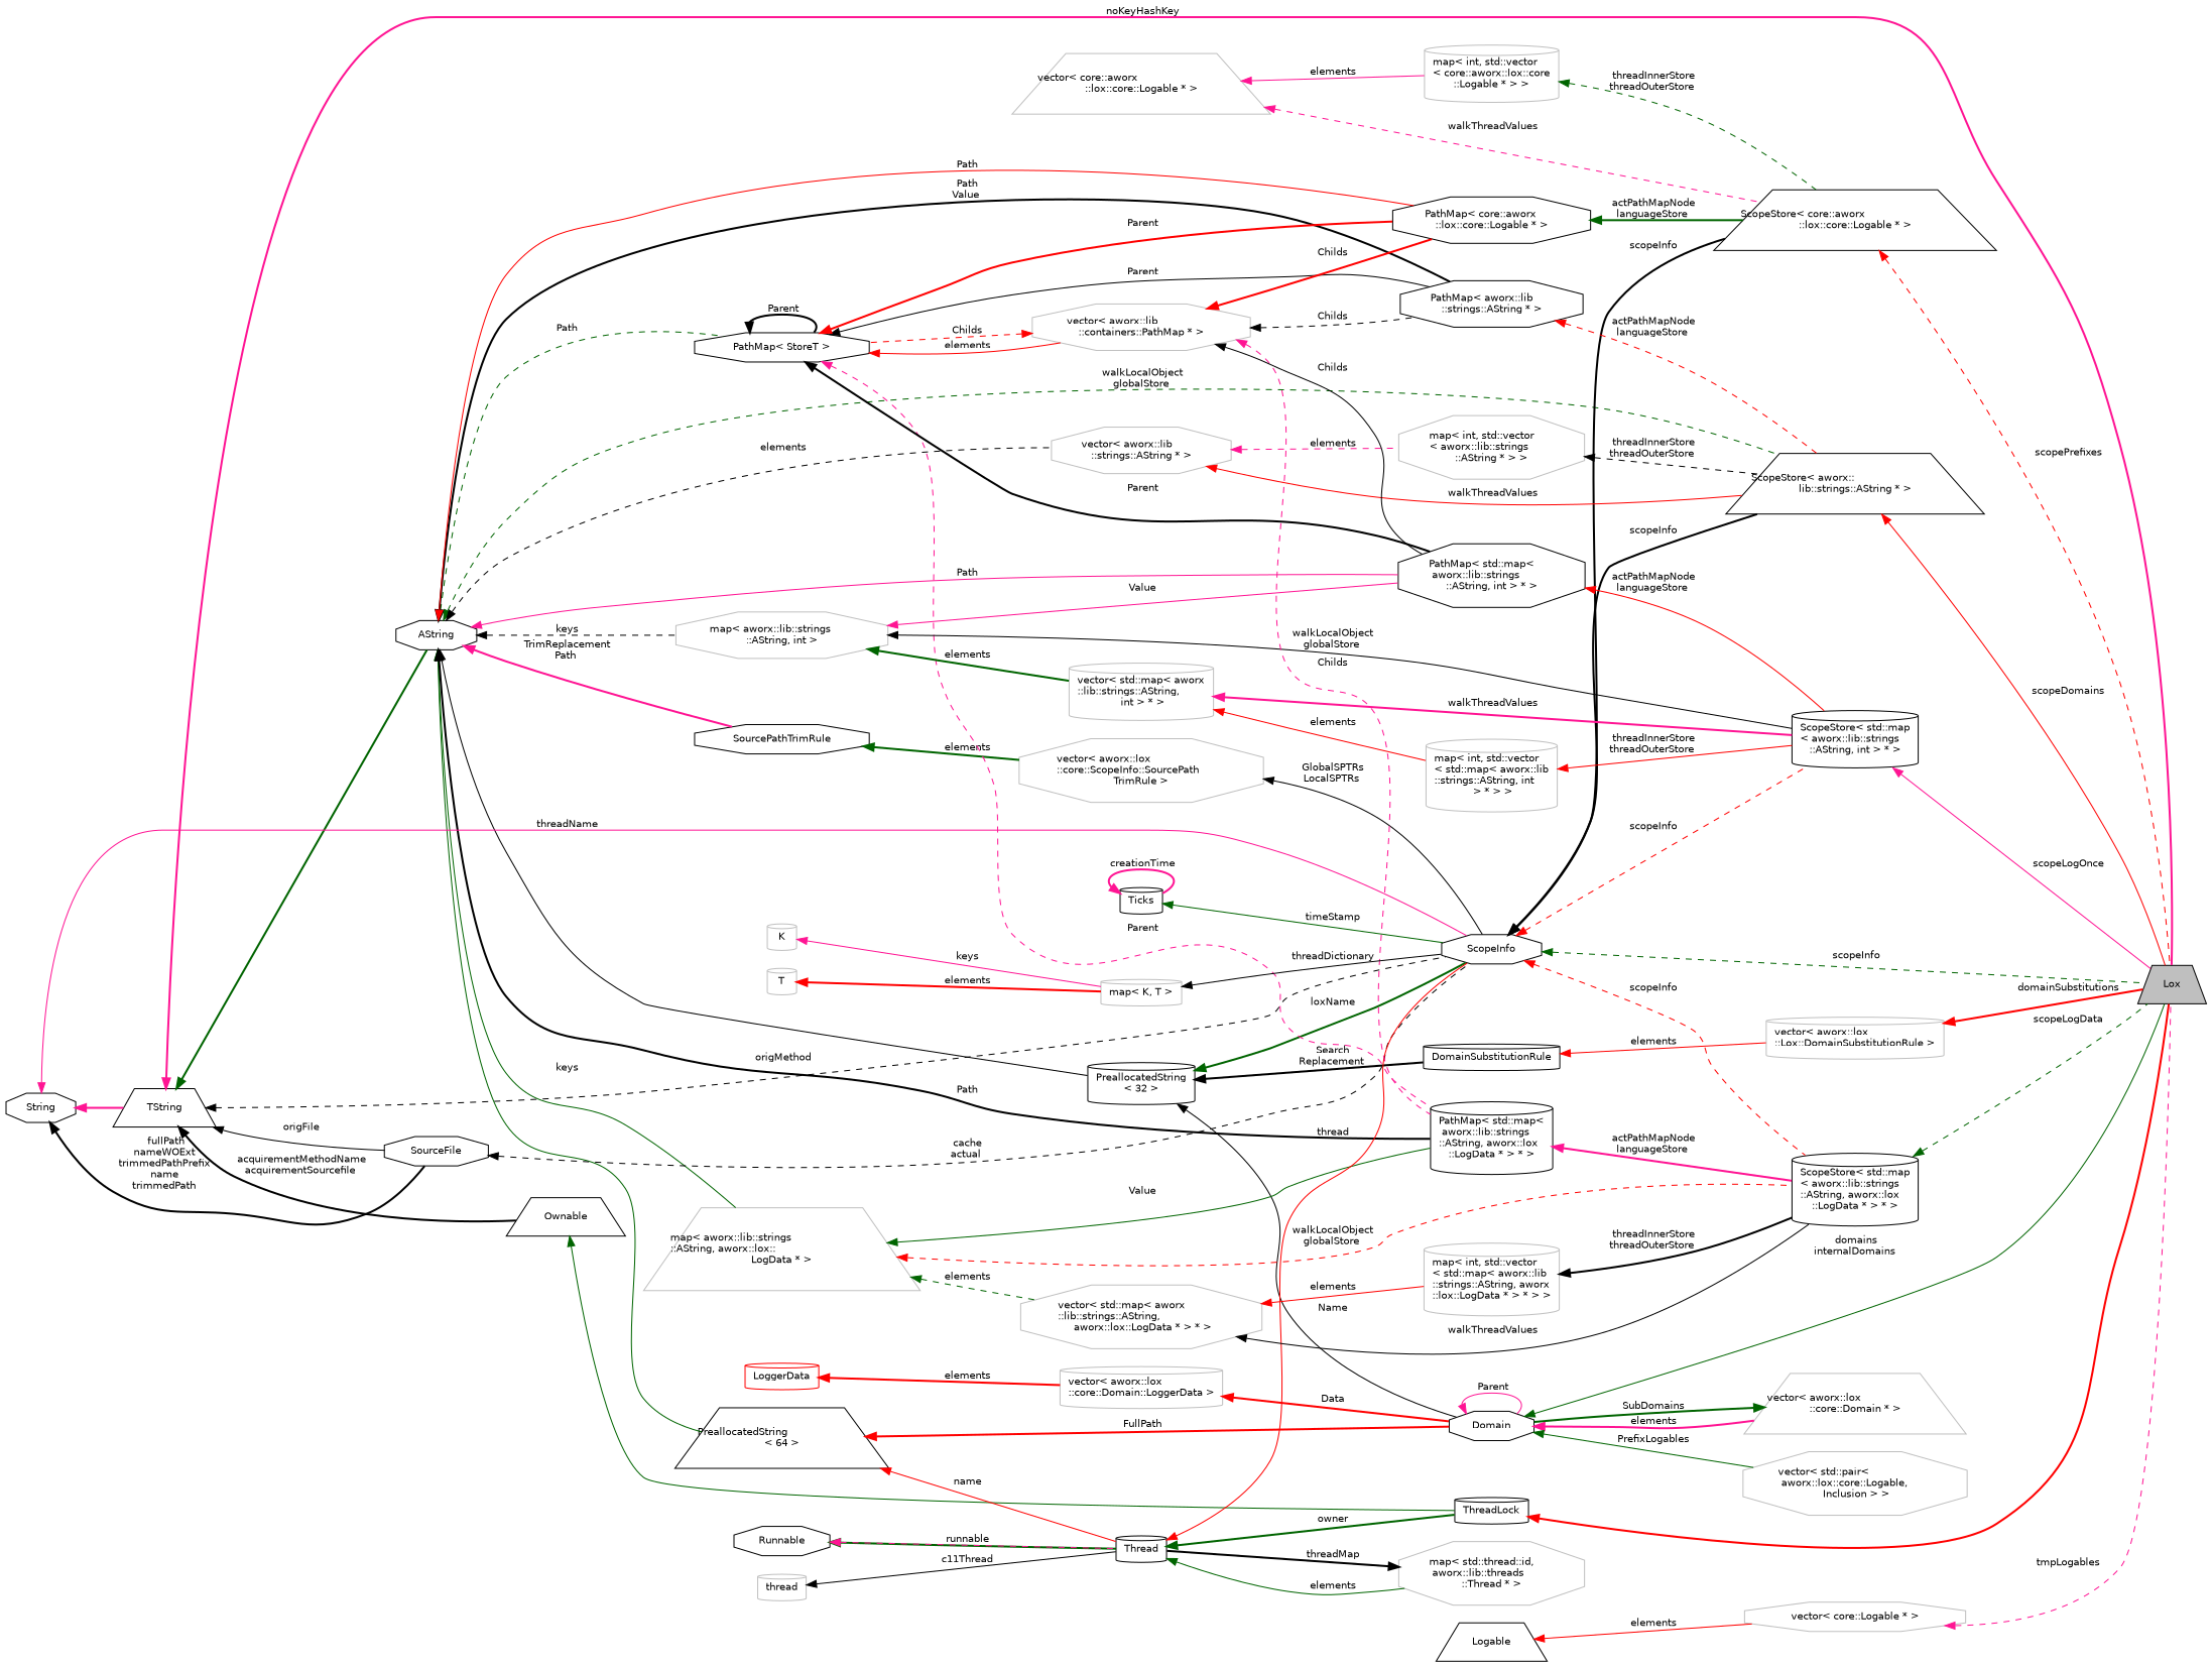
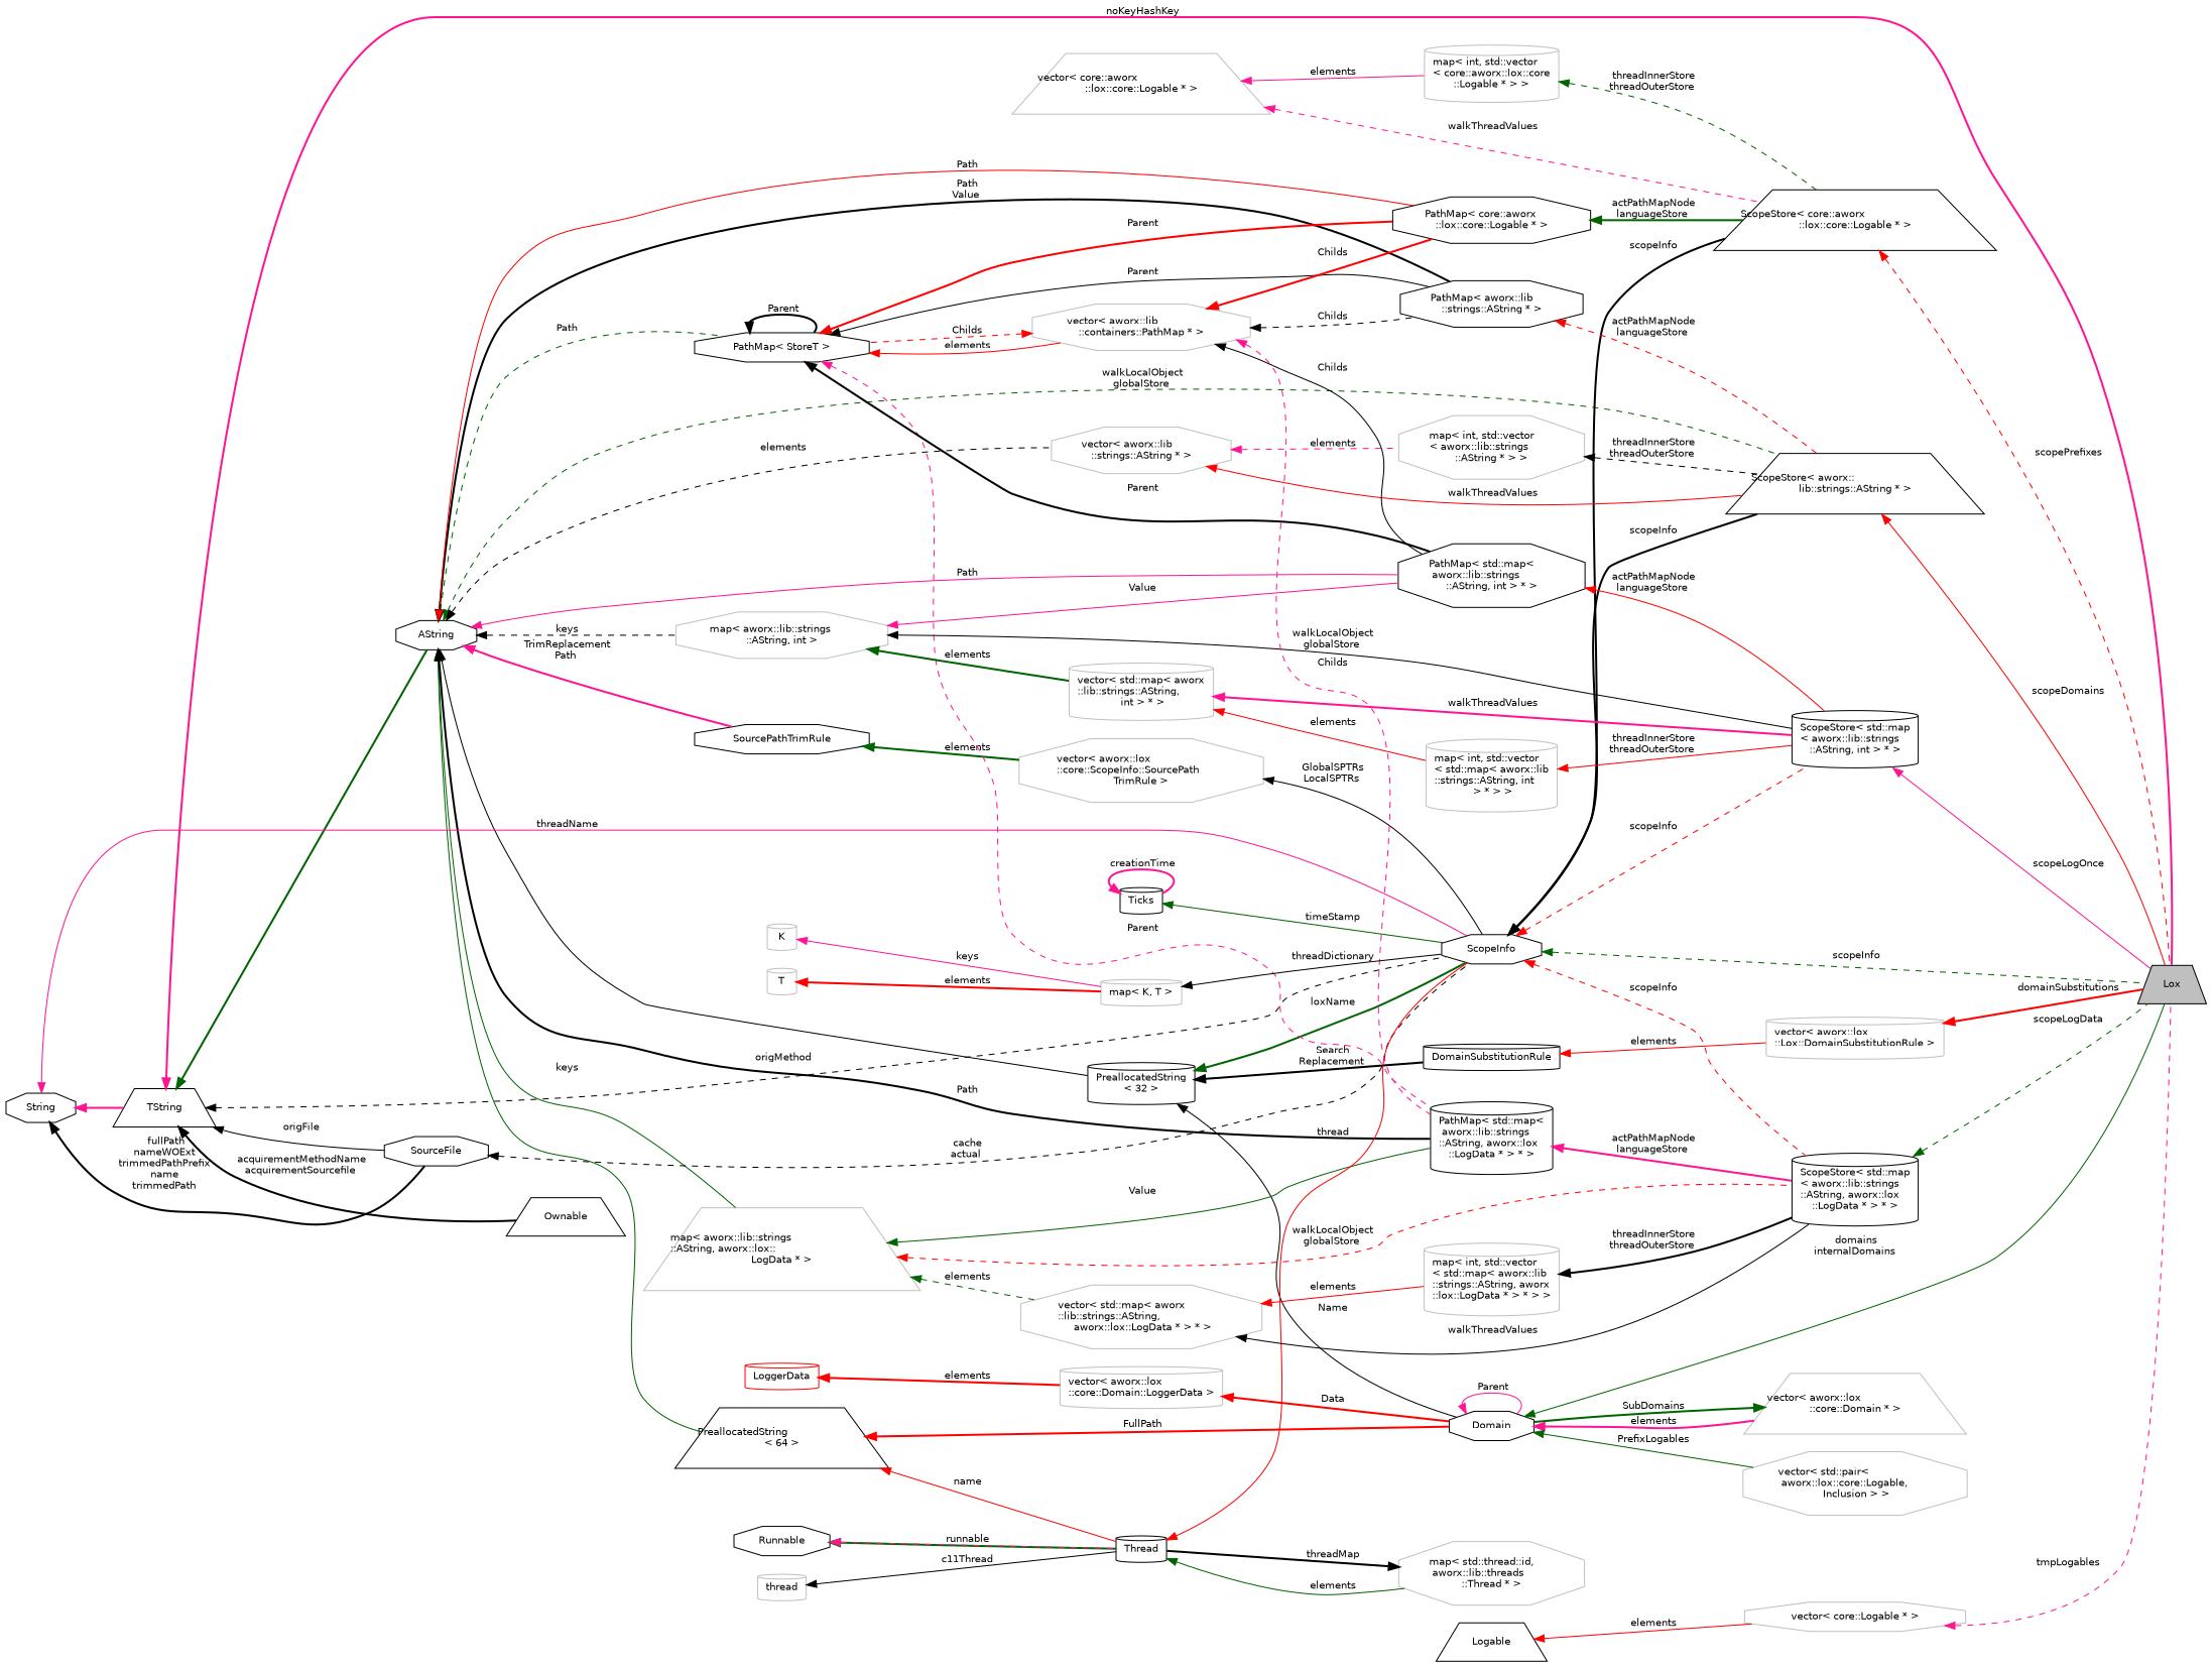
  digraph {
    rankdir=LR
    node [color=black fillcolor=white fontname=Helvetica fontsize=10 shape=octagon style=filled]
    edge [color=black dir=back fontname=Helvetica fontsize=10 labelfontname=Helvetica labelfontsize=10 style=solid]
    n1 [fillcolor=grey75 fontcolor=black height=0.2 label=Lox shape=trapezium width=0.4]
-   n2 [height=0.2 label=ThreadLock shape=cylinder width=0.4]
    n3 [height=0.2 label=Ownable shape=trapezium width=0.4]
    n4 [height=0.2 label=TString shape=trapezium width=0.4]
    n5 [height=0.2 label=AString width=0.4]
    n6 [height=0.2 label=ScopeInfo width=0.4]
    n7 [height=0.2 label=SourceFile width=0.4]
    n8 [height=0.2 label="PreallocatedString\l\< 64 \>" shape=trapezium width=0.4]
    n9 [height=0.2 label=SourcePathTrimRule width=0.4]
    n10 [height=0.2 label="PreallocatedString\l\< 32 \>" shape=cylinder width=0.4]
    n11 [color=grey75 height=0.2 label="map\< aworx::lib::strings\l::AString, aworx::lox::\lLogData * \>" shape=trapezium width=0.4]
    n12 [height=0.2 label="PathMap\< std::map\<\l aworx::lib::strings\l::AString, aworx::lox\l::LogData * \> * \>" shape=cylinder width=0.4]
    n13 [height=0.2 label="PathMap\< StoreT \>" width=0.4]
    n14 [height=0.2 label="ScopeStore\< aworx::\llib::strings::AString * \>" shape=trapezium width=0.4]
    n15 [height=0.2 label="PathMap\< aworx::lib\l::strings::AString * \>" width=0.4]
    n16 [color=grey75 height=0.2 label="vector\< aworx::lib\l::strings::AString * \>" width=0.4]
    n17 [color=grey75 height=0.2 label="map\< aworx::lib::strings\l::AString, int \>" width=0.4]
    n18 [height=0.2 label="PathMap\< std::map\<\l aworx::lib::strings\l::AString, int \> * \>" width=0.4]
    n19 [height=0.2 label="PathMap\< core::aworx\l::lox::core::Logable * \>" width=0.4]
    n20 [height=0.2 label="ScopeStore\< std::map\l\< aworx::lib::strings\l::AString, aworx::lox\l::LogData * \> * \>" shape=cylinder width=0.4]
    n21 [height=0.2 label="ScopeStore\< std::map\l\< aworx::lib::strings\l::AString, int \> * \>" shape=cylinder width=0.4]
    n22 [height=0.2 label="ScopeStore\< core::aworx\l::lox::core::Logable * \>" shape=trapezium width=0.4]
    n23 [height=0.2 label=String width=0.4]
    n24 [height=0.2 label=Thread shape=cylinder width=0.4]
    n25 [color=grey75 height=0.2 label="map\< std::thread::id,\l aworx::lib::threads\l::Thread * \>" width=0.4]
    n26 [height=0.2 label=Runnable width=0.4]
    n27 [height=0.2 label=Domain width=0.4]
    n28 [color=grey75 height=0.2 label="vector\< aworx::lox\l::core::Domain * \>" shape=trapezium width=0.4]
    n29 [color=grey75 height=0.2 label="vector\< std::pair\<\l aworx::lox::core::Logable,\l Inclusion \> \>" width=0.4]
    n30 [color=grey75 height=0.2 label="vector\< aworx::lox\l::core::ScopeInfo::SourcePath\lTrimRule \>" width=0.4]
    n31 [height=0.2 label=DomainSubstitutionRule shape=cylinder width=0.4]
    n32 [color=grey75 height=0.2 label="vector\< std::map\< aworx\l::lib::strings::AString,\l aworx::lox::LogData * \> * \>" width=0.4]
    n33 [color=grey75 height=0.2 label="vector\< aworx::lib\l::containers::PathMap * \>" width=0.4]
    n34 [color=grey75 height=0.2 label="map\< int, std::vector\l\< aworx::lib::strings\l::AString * \> \>" width=0.4]
    n35 [color=grey75 height=0.2 label="vector\< std::map\< aworx\l::lib::strings::AString,\l int \> * \>" shape=cylinder width=0.4]
    n36 [color=grey75 height=0.2 label=thread shape=cylinder width=0.4]
    n37 [color=grey75 height=0.2 label="map\< K, T \>" shape=cylinder width=0.4]
    n38 [color=grey75 height=0.2 label=K shape=cylinder width=0.4]
    n39 [color=grey75 height=0.2 label=T shape=cylinder width=0.4]
    n40 [height=0.2 label=Ticks shape=cylinder width=0.4]
    n41 [color=grey75 height=0.2 label="vector\< aworx::lox\l::Lox::DomainSubstitutionRule \>" shape=cylinder width=0.4]
    n42 [color=grey75 height=0.2 label="map\< int, std::vector\l\< std::map\< aworx::lib\l::strings::AString, aworx\l::lox::LogData * \> * \> \>" shape=cylinder width=0.4]
    n43 [color=grey75 height=0.2 label="vector\< core::Logable * \>" width=0.4]
    n44 [height=0.2 label=Logable shape=trapezium width=0.4]
    n45 [color=grey75 height=0.2 label="map\< int, std::vector\l\< std::map\< aworx::lib\l::strings::AString, int\l \> * \> \>" shape=cylinder width=0.4]
    n46 [color=grey75 height=0.2 label="vector\< core::aworx\l::lox::core::Logable * \>" shape=trapezium width=0.4]
    n47 [color=grey75 height=0.2 label="map\< int, std::vector\l\< core::aworx::lox::core\l::Logable * \> \>" shape=cylinder width=0.4]
    n48 [color=grey75 height=0.2 label="vector\< aworx::lox\l::core::Domain::LoggerData \>" shape=cylinder width=0.4]
    n49 [color=red height=0.2 label=LoggerData shape=cylinder width=0.4]
-   n2 -> n1 [color=red style=bold]
-   n3 -> n2 [color=darkgreen]
    n4 -> n1 [color=deeppink label=" noKeyHashKey" style=bold]
    n4 -> n3 [label=" acquirementMethodName\nacquirementSourcefile" style=bold]
    n4 -> n5 [color=darkgreen style=bold]
    n4 -> n6 [label=" origMethod" style=dashed]
    n4 -> n7 [label=" origFile"]
    n5 -> n8 [color=darkgreen]
    n5 -> n9 [color=deeppink label=" TrimReplacement\nPath" style=bold]
    n5 -> n10
    n5 -> n11 [color=darkgreen label=" keys"]
    n5 -> n12 [label=" Path" style=bold]
    n5 -> n13 [color=darkgreen label=" Path" style=dashed]
    n5 -> n14 [color=darkgreen label=" walkLocalObject\nglobalStore" style=dashed]
    n5 -> n15 [label=" Path\nValue" style=bold]
    n5 -> n16 [label=" elements" style=dashed]
    n5 -> n17 [label=" keys" style=dashed]
    n5 -> n18 [color=deeppink label=" Path"]
    n5 -> n19 [color=red label=" Path"]
    n6 -> n1 [color=darkgreen label=" scopeInfo" style=dashed]
    n6 -> n14 [label=" scopeInfo" style=bold]
    n6 -> n20 [color=red label=" scopeInfo" style=dashed]
    n6 -> n21 [color=red label=" scopeInfo" style=dashed]
    n6 -> n22 [label=" scopeInfo" style=bold]
    n7 -> n6 [label=" cache\nactual" style=dashed]
    n8 -> n24 [color=red label=" name"]
    n8 -> n27 [color=red label=" FullPath" style=bold]
    n9 -> n30 [color=darkgreen label=" elements" style=bold]
    n10 -> n6 [color=darkgreen label=" loxName" style=bold]
    n10 -> n27 [label=" Name"]
    n10 -> n31 [label=" Search\nReplacement" style=bold]
    n11 -> n12 [color=darkgreen label=" Value"]
    n11 -> n20 [color=red label=" walkLocalObject\nglobalStore" style=dashed]
    n11 -> n32 [color=darkgreen label=" elements" style=dashed]
    n12 -> n20 [color=deeppink label=" actPathMapNode\nlanguageStore" style=bold]
    n13 -> n12 [color=deeppink label=" Parent" style=dashed]
    n13 -> n13 [label=" Parent" style=bold]
    n13 -> n15 [label=" Parent"]
    n13 -> n18 [label=" Parent" style=bold]
    n13 -> n19 [color=red label=" Parent" style=bold]
    n13 -> n33 [color=red label=" elements"]
    n14 -> n1 [color=red label=" scopeDomains"]
    n15 -> n14 [color=red label=" actPathMapNode\nlanguageStore" style=dashed]
    n16 -> n14 [color=red label=" walkThreadValues"]
    n16 -> n34 [color=deeppink label=" elements" style=dashed]
    n17 -> n18 [color=deeppink label=" Value"]
    n17 -> n21 [label=" walkLocalObject\nglobalStore"]
    n17 -> n35 [color=darkgreen label=" elements" style=bold]
    n18 -> n21 [color=red label=" actPathMapNode\nlanguageStore"]
    n19 -> n22 [color=darkgreen label=" actPathMapNode\nlanguageStore" style=bold]
    n20 -> n1 [color=darkgreen label=" scopeLogData" style=dashed]
    n21 -> n1 [color=deeppink label=" scopeLogOnce"]
    n22 -> n1 [color=red label=" scopePrefixes" style=dashed]
    n23 -> n4 [color=deeppink style=bold]
    n23 -> n6 [color=deeppink label=" threadName"]
    n23 -> n7 [label=" fullPath\nnameWOExt\ntrimmedPathPrefix\nname\ntrimmedPath" style=bold]
-   n24 -> n2 [color=darkgreen label=" owner" style=bold]
    n24 -> n6 [color=red label=" thread"]
    n24 -> n25 [color=darkgreen label=" elements"]
    n25 -> n24 [label=" threadMap" style=bold]
    n26 -> n24 [color=darkgreen style=bold]
    n26 -> n24 [color=deeppink label=" runnable" style=dashed]
    n27 -> n1 [color=darkgreen label=" domains\ninternalDomains"]
    n27 -> n27 [color=deeppink label=" Parent"]
    n27 -> n28 [color=deeppink label=" elements" style=bold]
    n27 -> n29 [color=darkgreen label=" PrefixLogables"]
    n28 -> n27 [color=darkgreen label=" SubDomains" style=bold]
    n30 -> n6 [label=" GlobalSPTRs\nLocalSPTRs"]
    n31 -> n41 [color=red label=" elements"]
    n32 -> n20 [label=" walkThreadValues"]
    n32 -> n42 [color=red label=" elements"]
    n33 -> n12 [color=deeppink label=" Childs" style=dashed]
    n33 -> n13 [color=red label=" Childs" style=dashed]
    n33 -> n15 [label=" Childs" style=dashed]
    n33 -> n18 [label=" Childs"]
    n33 -> n19 [color=red label=" Childs" style=bold]
    n34 -> n14 [label=" threadInnerStore\nthreadOuterStore" style=dashed]
    n35 -> n21 [color=deeppink label=" walkThreadValues" style=bold]
    n35 -> n45 [color=red label=" elements"]
    n36 -> n24 [label=" c11Thread"]
    n37 -> n6 [label=" threadDictionary"]
    n38 -> n37 [color=deeppink label=" keys"]
    n39 -> n37 [color=red label=" elements" style=bold]
    n40 -> n6 [color=darkgreen label=" timeStamp"]
    n40 -> n40 [color=deeppink label=" creationTime" style=bold]
    n41 -> n1 [color=red label=" domainSubstitutions" style=bold]
    n42 -> n20 [label=" threadInnerStore\nthreadOuterStore" style=bold]
    n43 -> n1 [color=deeppink label=" tmpLogables" style=dashed]
    n44 -> n43 [color=red label=" elements"]
    n45 -> n21 [color=red label=" threadInnerStore\nthreadOuterStore"]
    n46 -> n22 [color=deeppink label=" walkThreadValues" style=dashed]
    n46 -> n47 [color=deeppink label=" elements"]
    n47 -> n22 [color=darkgreen label=" threadInnerStore\nthreadOuterStore" style=dashed]
    n48 -> n27 [color=red label=" Data" style=bold]
    n49 -> n48 [color=red label=" elements" style=bold]
  }
